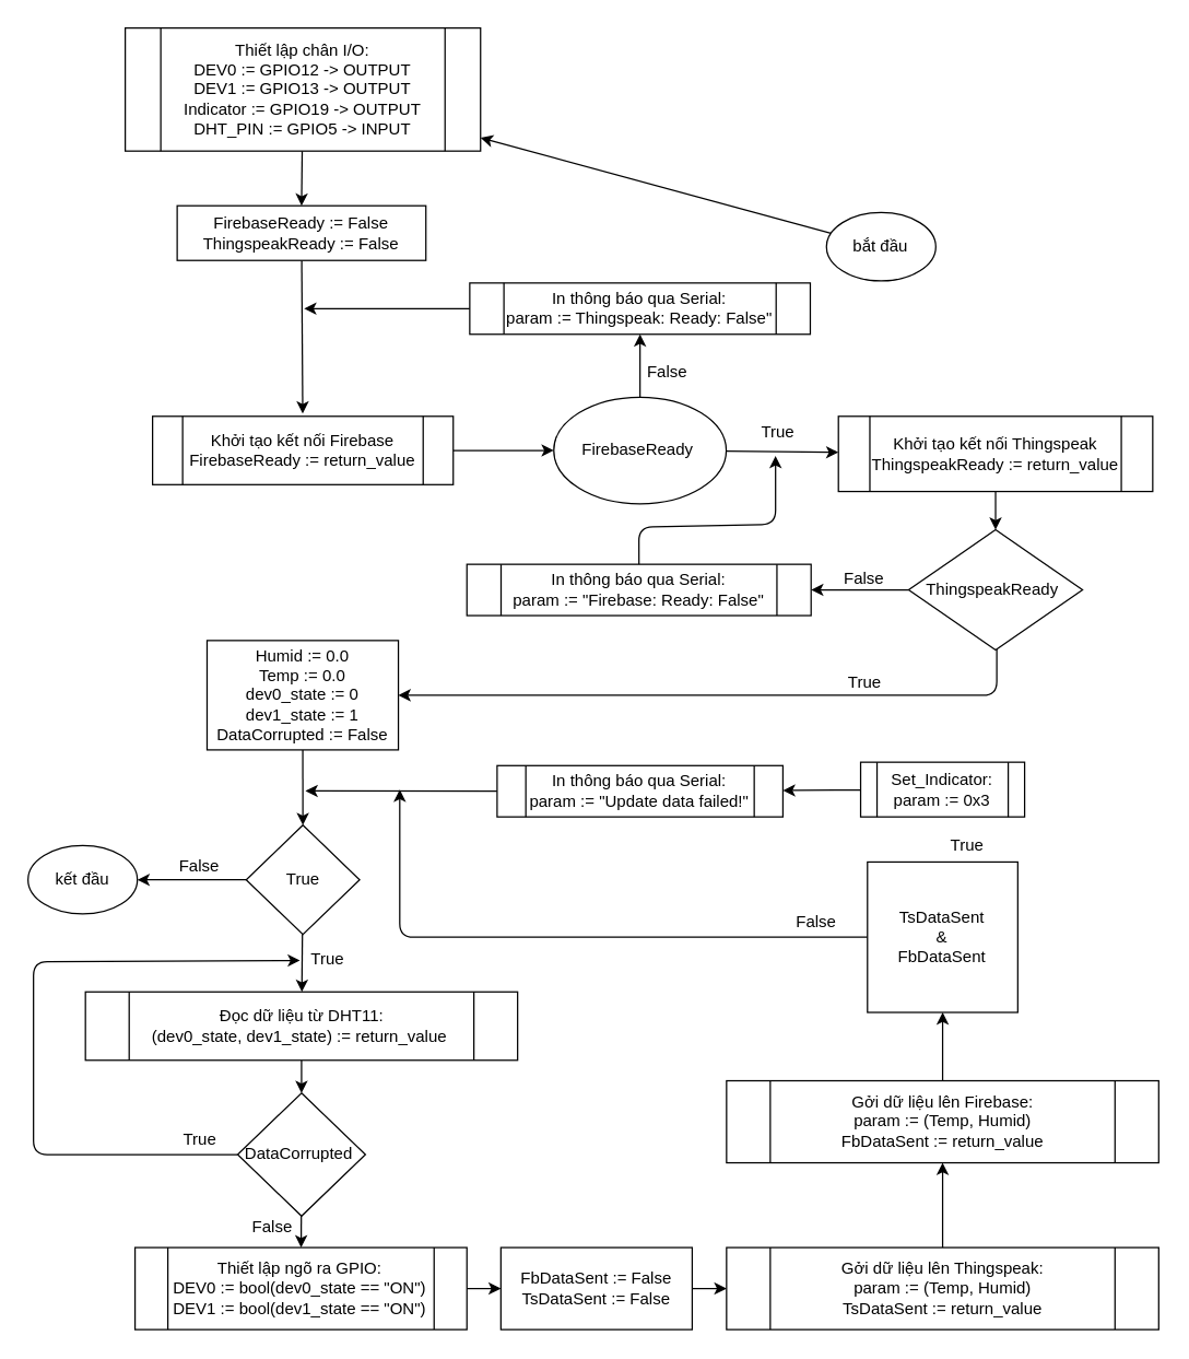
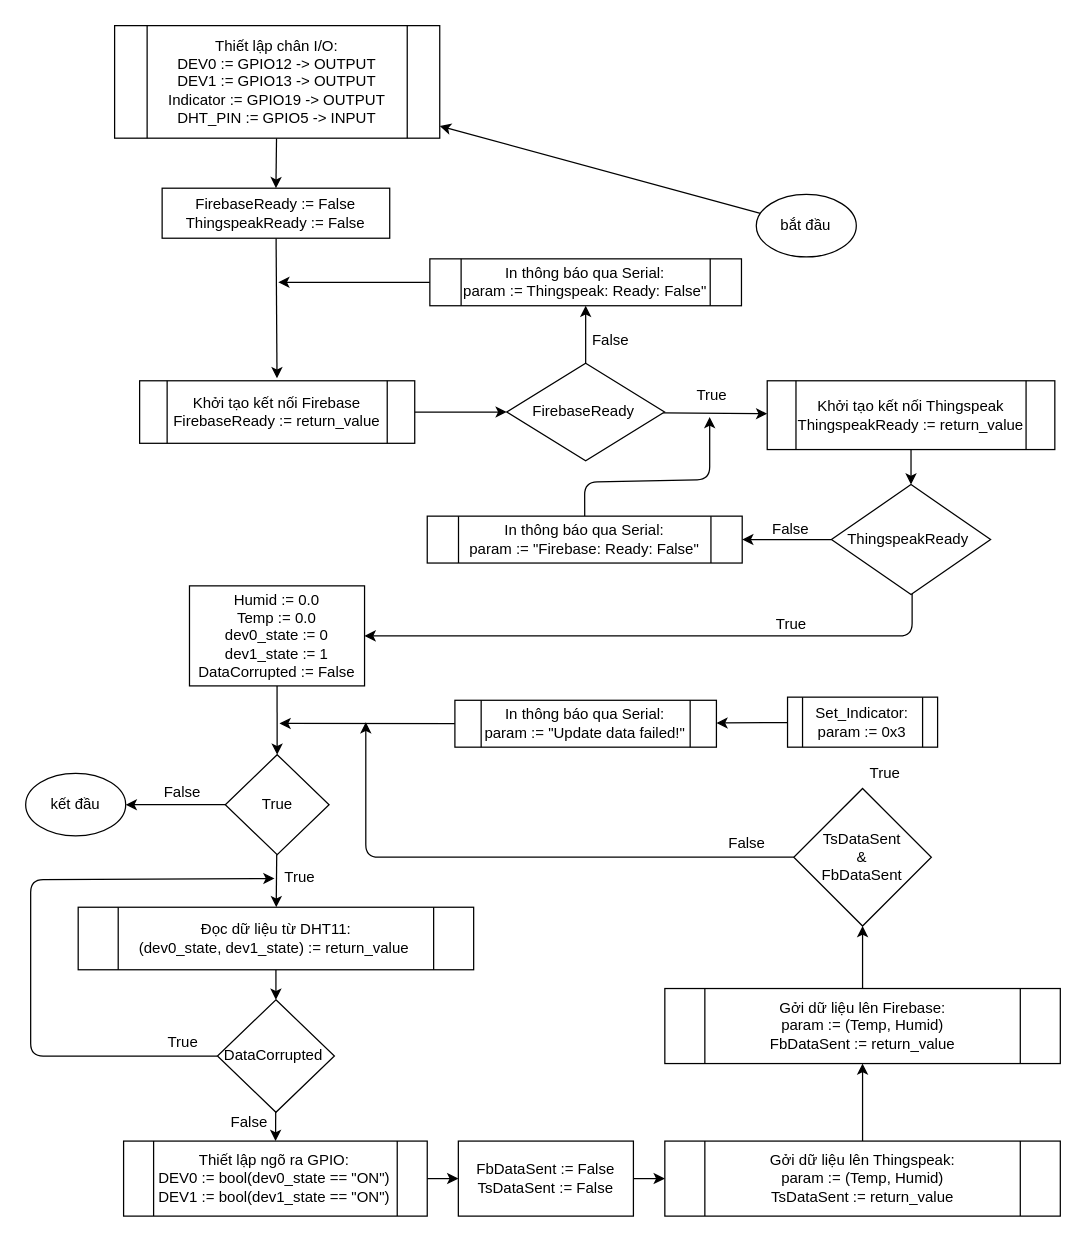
  <mxCell id="0" />
  <mxCell id="1" parent="0" />
  <mxCell id="2" value="" style="edgeStyle=none;html=1;" parent="1" source="3" edge="1"><mxGeometry relative="1" as="geometry"><mxPoint x="221" y="302" as="targetPoint" /></mxGeometry></mxCell>
  <mxCell id="3" value="FirebaseReady := False&lt;br&gt;ThingspeakReady := False" style="rounded=0;whiteSpace=wrap;html=1;" parent="1" vertex="1"><mxGeometry x="129.13" y="150" width="182" height="40" as="geometry" /></mxCell>
  <mxCell id="4" value="False" style="text;html=1;strokeColor=none;fillColor=none;align=center;verticalAlign=middle;whiteSpace=wrap;rounded=0;" parent="1" vertex="1"><mxGeometry x="602" y="408" width="60" height="30" as="geometry" /></mxCell>
  <mxCell id="5" value="" style="edgeStyle=none;html=1;" parent="1" source="6" target="8" edge="1"><mxGeometry relative="1" as="geometry" /></mxCell>
  <mxCell id="6" value="bắt đầu" style="ellipse;whiteSpace=wrap;html=1;" parent="1" vertex="1"><mxGeometry x="604.25" y="155" width="80" height="50" as="geometry" /></mxCell>
  <mxCell id="7" style="edgeStyle=none;html=1;entryX=0.5;entryY=0;entryDx=0;entryDy=0;" parent="1" source="8" target="3" edge="1"><mxGeometry relative="1" as="geometry" /></mxCell>
  <mxCell id="8" value="Thiết lập chân I/O:&lt;br&gt;DEV0 := GPIO12 -&amp;gt; OUTPUT&lt;br&gt;DEV1 := GPIO13 -&amp;gt; OUTPUT&lt;br&gt;Indicator := GPIO19 -&amp;gt; OUTPUT&lt;br&gt;DHT_PIN := GPIO5 -&amp;gt; INPUT" style="shape=process;whiteSpace=wrap;html=1;backgroundOutline=1;" parent="1" vertex="1"><mxGeometry x="91.13" y="20" width="260" height="90" as="geometry" /></mxCell>
  <mxCell id="9" value="" style="edgeStyle=none;html=1;" parent="1" source="10" target="18" edge="1"><mxGeometry relative="1" as="geometry" /></mxCell>
  <mxCell id="10" value="Đọc dữ liệu từ DHT11:&lt;br&gt;(dev0_state,&amp;nbsp;dev1_state) := return_value&amp;nbsp;" style="shape=process;whiteSpace=wrap;html=1;backgroundOutline=1;" parent="1" vertex="1"><mxGeometry x="62" y="725" width="316.25" height="50" as="geometry" /></mxCell>
  <mxCell id="11" value="" style="edgeStyle=none;html=1;" parent="1" source="12" target="15" edge="1"><mxGeometry relative="1" as="geometry" /></mxCell>
  <mxCell id="12" value="Humid := 0.0&lt;br&gt;Temp := 0.0&lt;br&gt;dev0_state := 0&lt;br&gt;dev1_state := 1&lt;br&gt;DataCorrupted := False" style="rounded=0;whiteSpace=wrap;html=1;" parent="1" vertex="1"><mxGeometry x="151" y="468" width="140" height="80" as="geometry" /></mxCell>
  <mxCell id="13" value="" style="edgeStyle=none;html=1;" parent="1" source="15" target="10" edge="1"><mxGeometry relative="1" as="geometry" /></mxCell>
  <mxCell id="14" value="" style="edgeStyle=none;html=1;" parent="1" source="15" target="51" edge="1"><mxGeometry relative="1" as="geometry" /></mxCell>
  <mxCell id="15" value="True" style="rhombus;whiteSpace=wrap;html=1;" parent="1" vertex="1"><mxGeometry x="179.63" y="603" width="83" height="80" as="geometry" /></mxCell>
  <mxCell id="16" value="" style="edgeStyle=none;html=1;" parent="1" source="18" target="21" edge="1"><mxGeometry relative="1" as="geometry" /></mxCell>
  <mxCell id="17" style="edgeStyle=none;html=1;" parent="1" source="18" edge="1"><mxGeometry relative="1" as="geometry"><mxPoint x="219" y="702" as="targetPoint" /><Array as="points"><mxPoint x="24" y="844" /><mxPoint x="24" y="703" /></Array></mxGeometry></mxCell>
  <mxCell id="18" value="DataCorrupted&amp;nbsp;" style="rhombus;whiteSpace=wrap;html=1;" parent="1" vertex="1"><mxGeometry x="173.38" y="799" width="93.5" height="90" as="geometry" /></mxCell>
  <mxCell id="19" value="True" style="text;html=1;strokeColor=none;fillColor=none;align=center;verticalAlign=middle;whiteSpace=wrap;rounded=0;" parent="1" vertex="1"><mxGeometry x="223" y="686" width="33" height="30" as="geometry" /></mxCell>
  <mxCell id="20" value="" style="edgeStyle=none;html=1;" parent="1" source="21" target="24" edge="1"><mxGeometry relative="1" as="geometry" /></mxCell>
  <mxCell id="21" value="Thiết lập ngõ ra GPIO:&lt;br&gt;DEV0 := bool(dev0_state == &quot;ON&quot;)&lt;br&gt;DEV1 := bool(dev1_state == &quot;ON&quot;)" style="shape=process;whiteSpace=wrap;html=1;backgroundOutline=1;" parent="1" vertex="1"><mxGeometry x="98.31" y="912" width="242.82" height="60" as="geometry" /></mxCell>
  <mxCell id="22" value="" style="edgeStyle=none;html=1;exitX=0.5;exitY=0;exitDx=0;exitDy=0;" parent="1" source="25" edge="1"><mxGeometry relative="1" as="geometry"><mxPoint x="689" y="904" as="sourcePoint" /><mxPoint x="689.255" y="850" as="targetPoint" /></mxGeometry></mxCell>
  <mxCell id="23" value="" style="edgeStyle=none;html=1;" parent="1" source="24" target="25" edge="1"><mxGeometry relative="1" as="geometry" /></mxCell>
  <mxCell id="24" value="FbDataSent := False&lt;br&gt;TsDataSent := False" style="rounded=0;whiteSpace=wrap;html=1;" parent="1" vertex="1"><mxGeometry x="366" y="912" width="140" height="60" as="geometry" /></mxCell>
  <mxCell id="25" value="Gởi dữ liệu lên Thingspeak:&lt;br&gt;param := (Temp, Humid)&lt;br&gt;TsDataSent := return_value" style="shape=process;whiteSpace=wrap;html=1;backgroundOutline=1;" parent="1" vertex="1"><mxGeometry x="531.13" y="912" width="316.25" height="60" as="geometry" /></mxCell>
  <mxCell id="26" value="" style="edgeStyle=none;html=1;" parent="1" source="27" target="29" edge="1"><mxGeometry relative="1" as="geometry" /></mxCell>
  <mxCell id="27" value="Gởi dữ liệu lên Firebase:&lt;br&gt;param := (Temp, Humid)&lt;br&gt;FbDataSent := return_value" style="shape=process;whiteSpace=wrap;html=1;backgroundOutline=1;" parent="1" vertex="1"><mxGeometry x="531.13" y="790" width="316.25" height="60" as="geometry" /></mxCell>
  <mxCell id="28" style="edgeStyle=none;html=1;" parent="1" source="29" edge="1"><mxGeometry relative="1" as="geometry"><mxPoint x="292" y="577" as="targetPoint" /><Array as="points"><mxPoint x="292" y="685" /></Array></mxGeometry></mxCell>
- <mxCell id="29" value="TsDataSent&lt;br&gt;&amp;amp;&lt;br&gt;FbDataSent" style="whiteSpace=wrap;html=1;rounded=0;" parent="1" vertex="1"><mxGeometry x="634.25" y="630" width="110" height="110" as="geometry" /></mxCell>
+ <mxCell id="29" value="TsDataSent&lt;br&gt;&amp;amp;&lt;br&gt;FbDataSent" style="rhombus;whiteSpace=wrap;html=1;" parent="1" vertex="1"><mxGeometry x="634.25" y="630" width="110" height="110" as="geometry" /></mxCell>
  <mxCell id="30" style="edgeStyle=none;html=1;startArrow=none;" parent="1" source="34" edge="1"><mxGeometry relative="1" as="geometry"><mxPoint x="223" y="578" as="targetPoint" /></mxGeometry></mxCell>
  <mxCell id="31" value="" style="edgeStyle=none;html=1;" parent="1" source="32" target="34" edge="1"><mxGeometry relative="1" as="geometry" /></mxCell>
  <mxCell id="32" value="Set_Indicator:&lt;br&gt;param := 0x3" style="shape=process;whiteSpace=wrap;html=1;backgroundOutline=1;" parent="1" vertex="1"><mxGeometry x="629.25" y="557" width="120" height="40" as="geometry" /></mxCell>
  <mxCell id="33" value="False" style="text;html=1;strokeColor=none;fillColor=none;align=center;verticalAlign=middle;whiteSpace=wrap;rounded=0;" parent="1" vertex="1"><mxGeometry x="567" y="659" width="60" height="30" as="geometry" /></mxCell>
  <mxCell id="34" value="In thông báo qua Serial:&lt;br&gt;param := &quot;Update data failed!&quot;" style="shape=process;whiteSpace=wrap;html=1;backgroundOutline=1;" parent="1" vertex="1"><mxGeometry x="363.25" y="559.5" width="209.13" height="37.5" as="geometry" /></mxCell>
  <mxCell id="35" style="edgeStyle=none;html=1;exitX=0.5;exitY=0;exitDx=0;exitDy=0;" parent="1" source="37" edge="1"><mxGeometry relative="1" as="geometry"><mxPoint x="567" y="333" as="targetPoint" /><Array as="points"><mxPoint x="467" y="385" /><mxPoint x="567" y="383" /></Array></mxGeometry></mxCell>
  <mxCell id="36" style="edgeStyle=none;html=1;entryX=1;entryY=0.5;entryDx=0;entryDy=0;exitX=0.5;exitY=1;exitDx=0;exitDy=0;" parent="1" target="12" edge="1"><mxGeometry relative="1" as="geometry"><mxPoint x="238.213" y="457.25" as="targetPoint" /><mxPoint x="728.88" y="455" as="sourcePoint" /><Array as="points"><mxPoint x="728.88" y="508" /></Array></mxGeometry></mxCell>
  <mxCell id="37" value="In thông báo qua Serial:&lt;br&gt;param := &quot;Firebase: Ready: False&quot;" style="shape=process;whiteSpace=wrap;html=1;backgroundOutline=1;" parent="1" vertex="1"><mxGeometry x="341.13" y="412.25" width="251.87" height="37.5" as="geometry" /></mxCell>
  <mxCell id="38" style="edgeStyle=none;html=1;" parent="1" source="39" edge="1"><mxGeometry relative="1" as="geometry"><mxPoint x="222" y="225.25" as="targetPoint" /></mxGeometry></mxCell>
  <mxCell id="39" value="In thông báo qua Serial:&lt;br&gt;param := Thingspeak: Ready: False&quot;" style="shape=process;whiteSpace=wrap;html=1;backgroundOutline=1;" parent="1" vertex="1"><mxGeometry x="343.22" y="206.5" width="249.19" height="37.5" as="geometry" /></mxCell>
  <mxCell id="40" value="" style="edgeStyle=none;html=1;" parent="1" source="42" target="39" edge="1"><mxGeometry relative="1" as="geometry" /></mxCell>
  <mxCell id="41" value="" style="edgeStyle=none;html=1;" parent="1" source="42" target="48" edge="1"><mxGeometry relative="1" as="geometry" /></mxCell>
- <mxCell id="42" value="FirebaseReady&amp;nbsp;" style="ellipse;whiteSpace=wrap;html=1;" parent="1" vertex="1"><mxGeometry x="404.72" y="290" width="126.19" height="78" as="geometry" /></mxCell>
+ <mxCell id="42" value="FirebaseReady&amp;nbsp;" style="rhombus;whiteSpace=wrap;html=1;" parent="1" vertex="1"><mxGeometry x="404.72" y="290" width="126.19" height="78" as="geometry" /></mxCell>
  <mxCell id="43" value="" style="edgeStyle=none;html=1;" parent="1" source="44" target="42" edge="1"><mxGeometry relative="1" as="geometry" /></mxCell>
  <mxCell id="44" value="Khởi tạo kết nối Firebase&lt;br&gt;FirebaseReady := return_value" style="shape=process;whiteSpace=wrap;html=1;backgroundOutline=1;" parent="1" vertex="1"><mxGeometry x="111.13" y="304" width="220" height="50" as="geometry" /></mxCell>
  <mxCell id="45" value="" style="edgeStyle=none;html=1;" parent="1" source="46" target="37" edge="1"><mxGeometry relative="1" as="geometry" /></mxCell>
  <mxCell id="46" value="ThingspeakReady&amp;nbsp;" style="rhombus;whiteSpace=wrap;html=1;" parent="1" vertex="1"><mxGeometry x="664.36" y="387" width="127.28" height="88" as="geometry" /></mxCell>
  <mxCell id="47" value="" style="edgeStyle=none;html=1;" parent="1" source="48" target="46" edge="1"><mxGeometry relative="1" as="geometry" /></mxCell>
  <mxCell id="48" value="Khởi tạo kết nối Thingspeak&lt;br&gt;ThingspeakReady := return_value" style="shape=process;whiteSpace=wrap;html=1;backgroundOutline=1;" parent="1" vertex="1"><mxGeometry x="613" y="304" width="230" height="55" as="geometry" /></mxCell>
  <mxCell id="49" value="False" style="text;html=1;strokeColor=none;fillColor=none;align=center;verticalAlign=middle;whiteSpace=wrap;rounded=0;" parent="1" vertex="1"><mxGeometry x="458" y="257" width="60" height="30" as="geometry" /></mxCell>
  <mxCell id="50" value="True" style="text;html=1;strokeColor=none;fillColor=none;align=center;verticalAlign=middle;whiteSpace=wrap;rounded=0;" parent="1" vertex="1"><mxGeometry x="115.63" y="818" width="60" height="30" as="geometry" /></mxCell>
  <mxCell id="51" value="kết đầu" style="ellipse;whiteSpace=wrap;html=1;" parent="1" vertex="1"><mxGeometry x="20" y="618" width="80" height="50" as="geometry" /></mxCell>
  <mxCell id="52" value="False" style="text;html=1;strokeColor=none;fillColor=none;align=center;verticalAlign=middle;whiteSpace=wrap;rounded=0;" parent="1" vertex="1"><mxGeometry x="129.13" y="618" width="33" height="30" as="geometry" /></mxCell>
  <mxCell id="53" value="True" style="text;html=1;strokeColor=none;fillColor=none;align=center;verticalAlign=middle;whiteSpace=wrap;rounded=0;" parent="1" vertex="1"><mxGeometry x="539" y="301" width="60" height="30" as="geometry" /></mxCell>
  <mxCell id="54" value="True" style="text;html=1;strokeColor=none;fillColor=none;align=center;verticalAlign=middle;whiteSpace=wrap;rounded=0;" parent="1" vertex="1"><mxGeometry x="616.5" y="490" width="31" height="17" as="geometry" /></mxCell>
  <mxCell id="55" value="True" style="text;html=1;strokeColor=none;fillColor=none;align=center;verticalAlign=middle;whiteSpace=wrap;rounded=0;" parent="1" vertex="1"><mxGeometry x="692" y="609" width="31" height="17" as="geometry" /></mxCell>
  <mxCell id="56" value="False" style="text;html=1;strokeColor=none;fillColor=none;align=center;verticalAlign=middle;whiteSpace=wrap;rounded=0;" parent="1" vertex="1"><mxGeometry x="175.63" y="888" width="46" height="17" as="geometry" /></mxCell>
